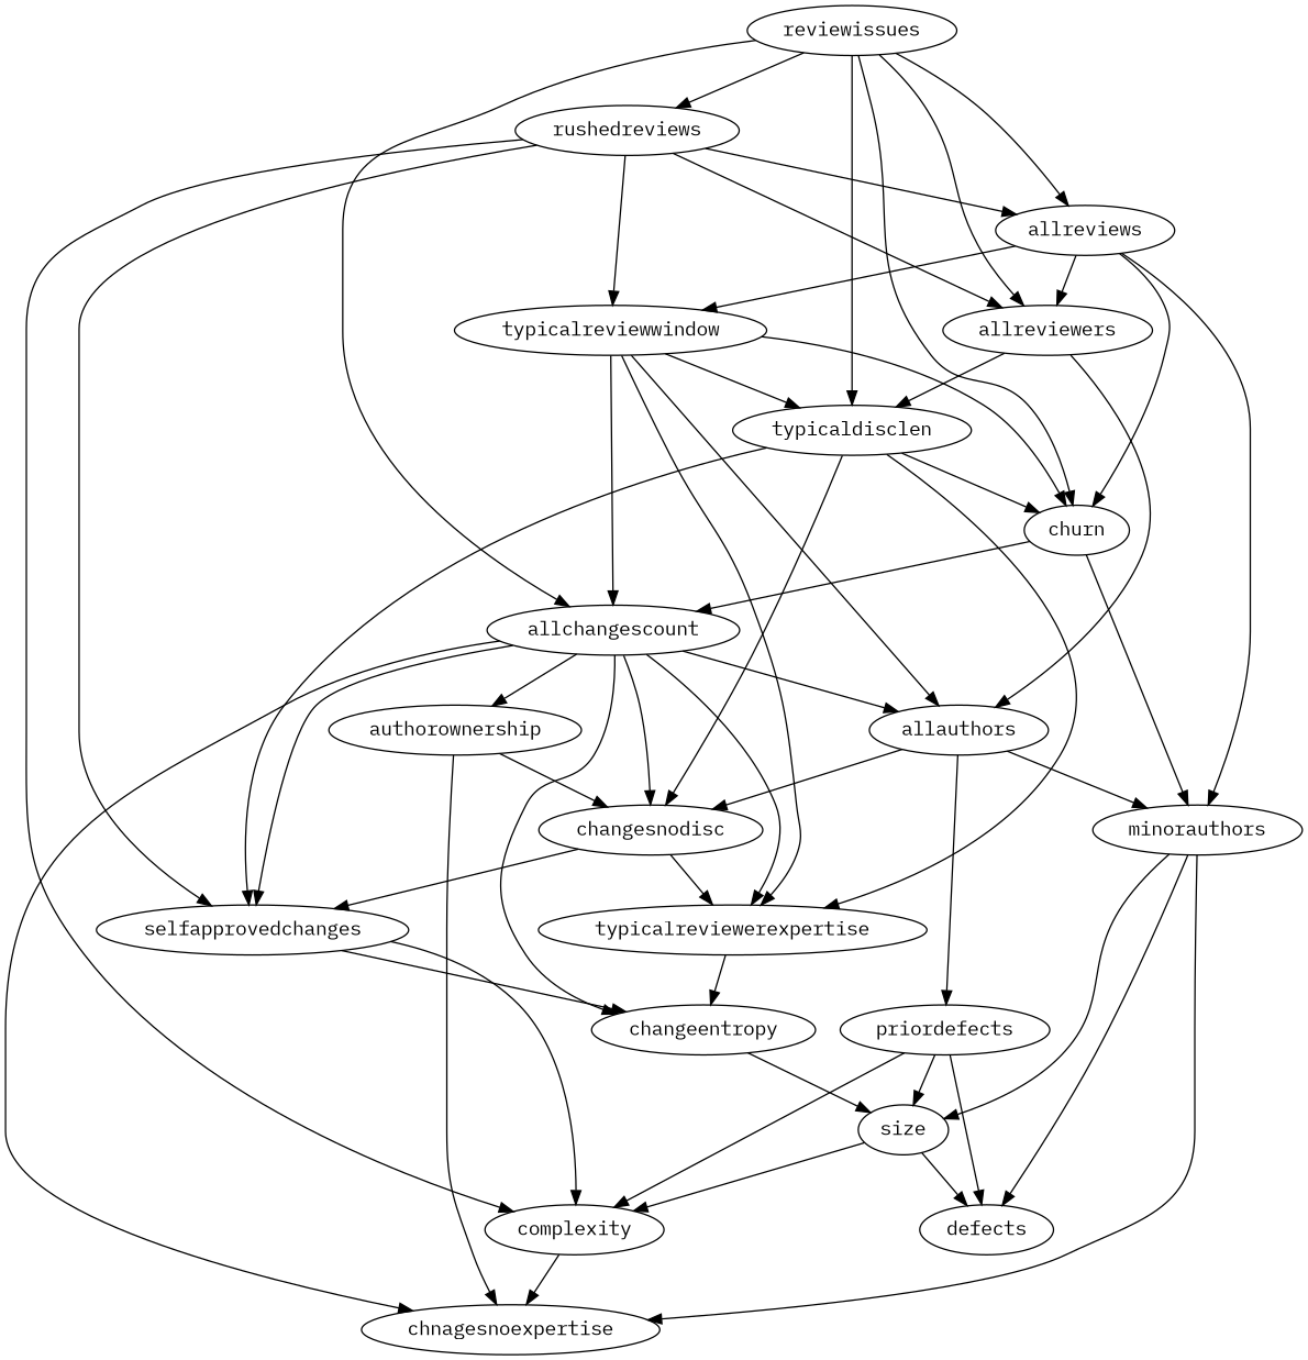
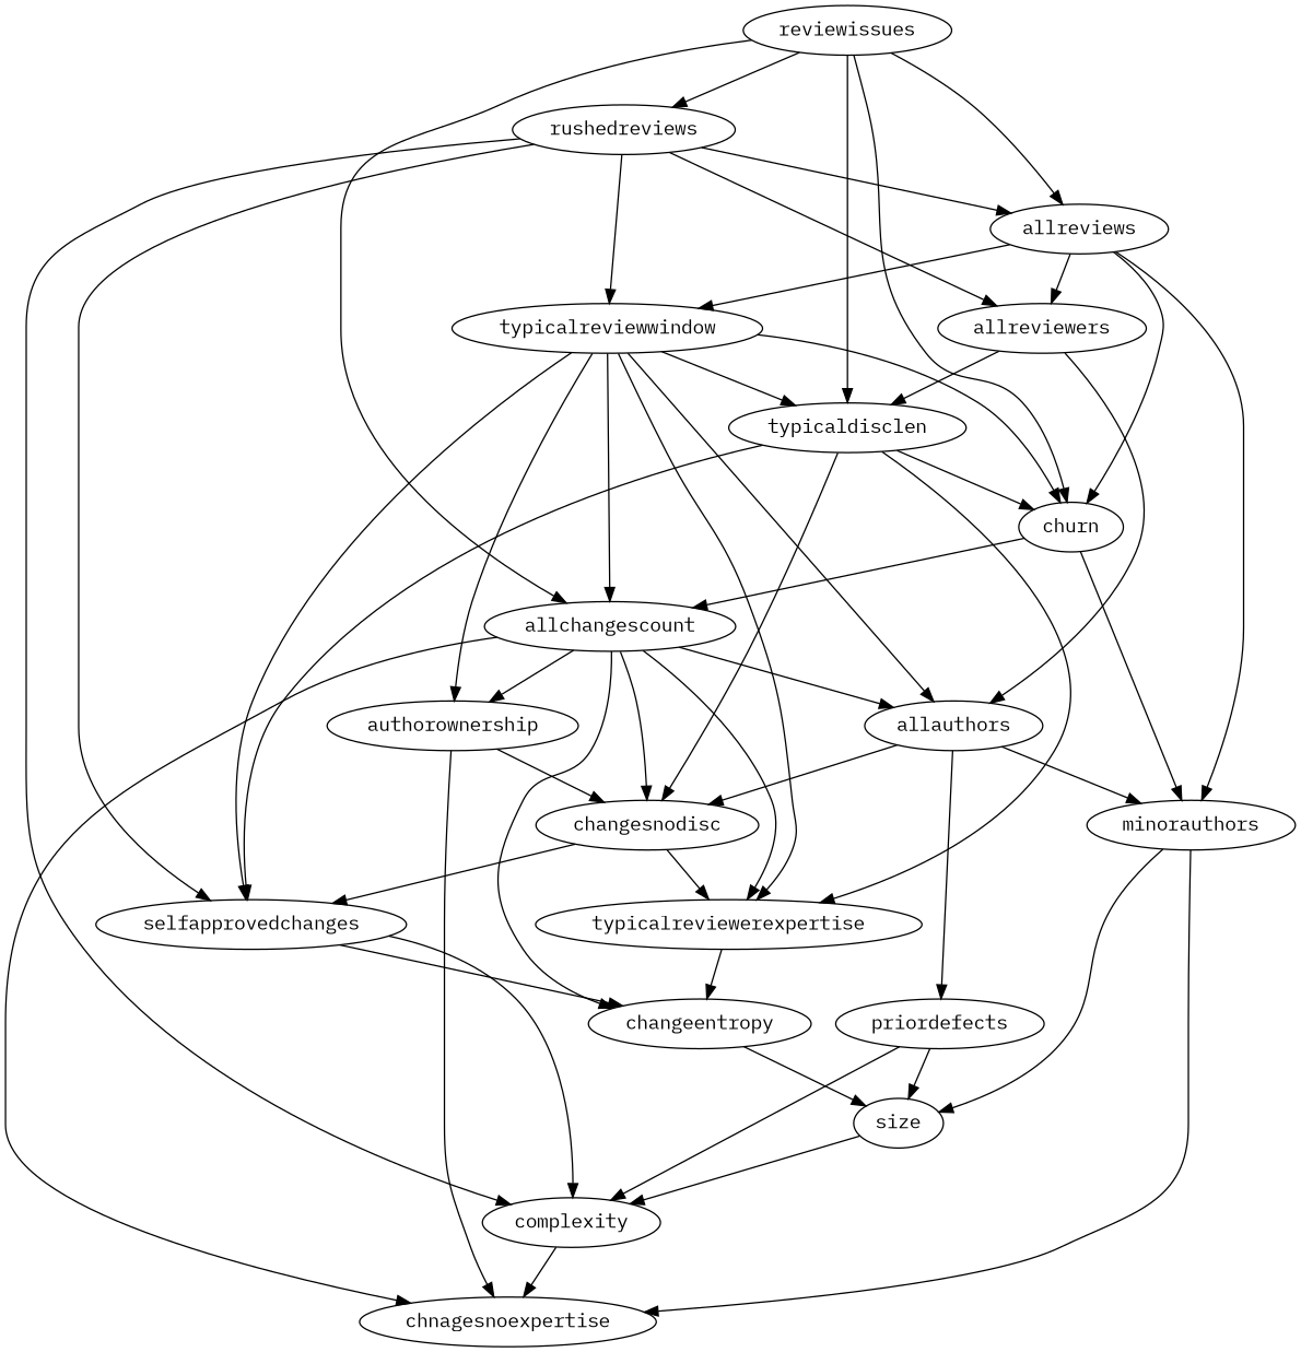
  digraph {
    fontname="IBM Plex Mono"
    node [fontname="IBM Plex Mono"]
    edge [dir=forward fontname="IBM Plex Mono"]
    size
    complexity
-   defects
    chnagesnoexpertise
    priordefects
    churn
    allchangescount
    minorauthors
    changeentropy
    allauthors
    authorownership
    changesnodisc
    selfapprovedchanges
    typicalreviewerexpertise
    rushedreviews
    typicalreviewwindow
    allreviews
    allreviewers
    typicaldisclen
    reviewissues
    size -> complexity
-   size -> defects
    complexity -> chnagesnoexpertise
    priordefects -> size
    priordefects -> complexity
-   priordefects -> defects
    churn -> allchangescount
    churn -> minorauthors
    allchangescount -> chnagesnoexpertise
    allchangescount -> changeentropy
    allchangescount -> allauthors
    allchangescount -> authorownership
    allchangescount -> changesnodisc
-   allchangescount -> selfapprovedchanges
+   typicalreviewwindow -> selfapprovedchanges
    allchangescount -> typicalreviewerexpertise
    minorauthors -> size
-   minorauthors -> defects
    minorauthors -> chnagesnoexpertise
    changeentropy -> size
    allauthors -> priordefects
    allauthors -> minorauthors
    allauthors -> changesnodisc
    authorownership -> chnagesnoexpertise
    authorownership -> changesnodisc
    changesnodisc -> selfapprovedchanges
    changesnodisc -> typicalreviewerexpertise
    selfapprovedchanges -> complexity
    selfapprovedchanges -> changeentropy
    typicalreviewerexpertise -> changeentropy
    rushedreviews -> complexity
    rushedreviews -> selfapprovedchanges
    rushedreviews -> typicalreviewwindow
    rushedreviews -> allreviews
    rushedreviews -> allreviewers
    typicalreviewwindow -> churn
    typicalreviewwindow -> allchangescount
    typicalreviewwindow -> allauthors
+   typicalreviewwindow -> authorownership
    typicalreviewwindow -> typicalreviewerexpertise
    typicalreviewwindow -> typicaldisclen
    allreviews -> churn
    allreviews -> minorauthors
    allreviews -> typicalreviewwindow
    allreviews -> allreviewers
    allreviewers -> allauthors
    allreviewers -> typicaldisclen
    typicaldisclen -> churn
    typicaldisclen -> changesnodisc
    typicaldisclen -> selfapprovedchanges
    typicaldisclen -> typicalreviewerexpertise
    reviewissues -> churn
    reviewissues -> allchangescount
    reviewissues -> rushedreviews
    reviewissues -> allreviews
-   reviewissues -> allreviewers
    reviewissues -> typicaldisclen
  }
